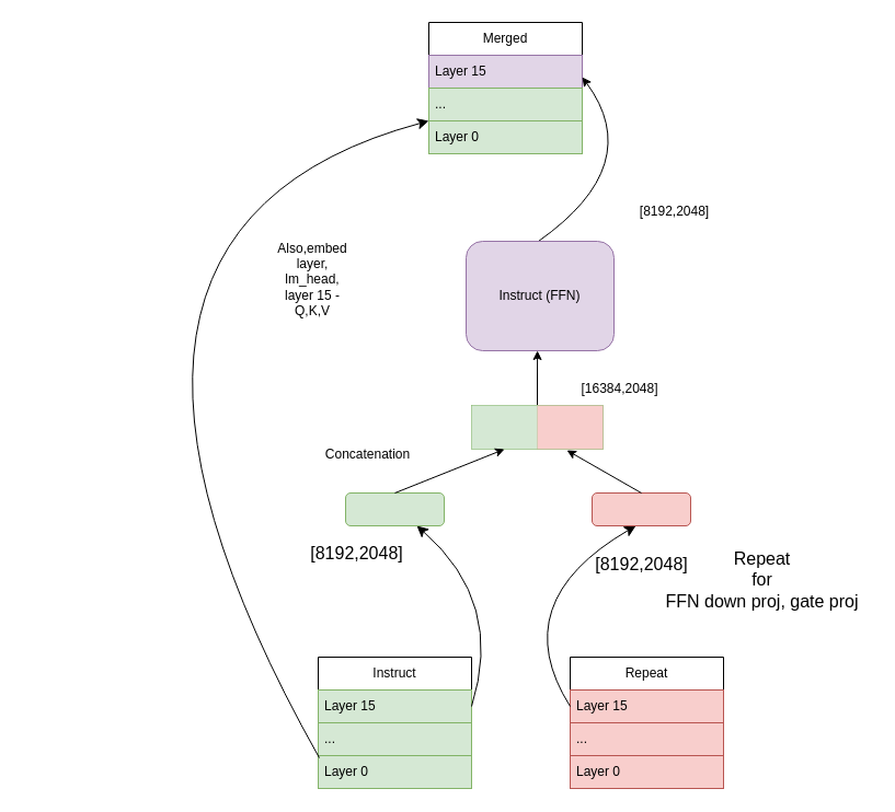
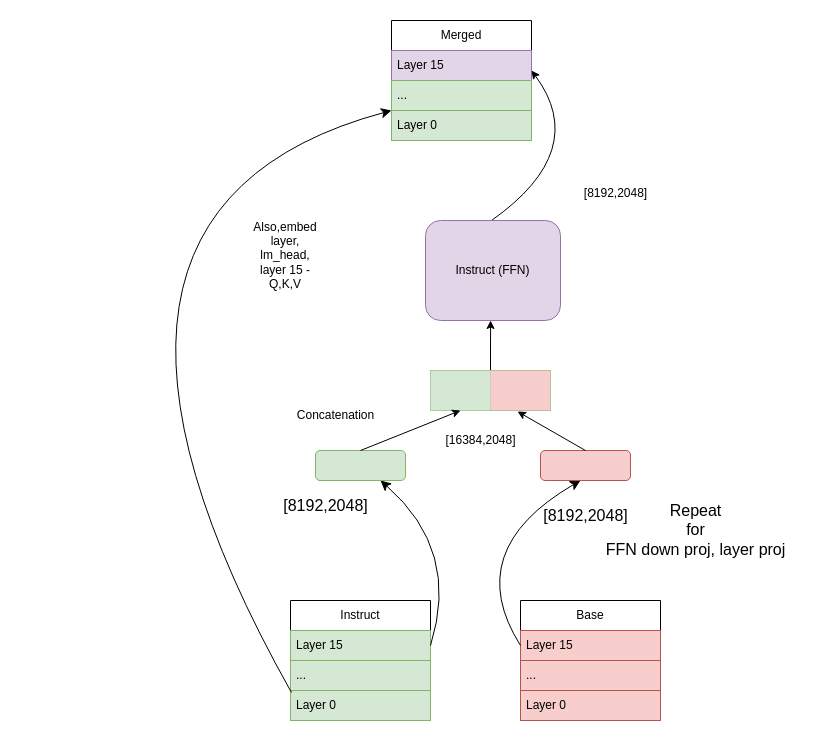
  <mxCell id="0" />
  <mxCell id="1" parent="0" />
  <mxCell id="2" value="Instruct" style="swimlane;fontStyle=0;childLayout=stackLayout;horizontal=1;startSize=30;horizontalStack=0;resizeParent=1;resizeParentMax=0;resizeLast=0;collapsible=1;marginBottom=0;whiteSpace=wrap;html=1;" parent="1" vertex="1"><mxGeometry x="290" y="600" width="140" height="120" as="geometry" /></mxCell>
  <mxCell id="3" value="Layer 15" style="text;strokeColor=#82b366;fillColor=#d5e8d4;align=left;verticalAlign=middle;spacingLeft=4;spacingRight=4;overflow=hidden;points=[[0,0.5],[1,0.5]];portConstraint=eastwest;rotatable=0;whiteSpace=wrap;html=1;" parent="2" vertex="1"><mxGeometry y="30" width="140" height="30" as="geometry" /></mxCell>
  <mxCell id="4" value="..." style="text;strokeColor=#82b366;fillColor=#d5e8d4;align=left;verticalAlign=middle;spacingLeft=4;spacingRight=4;overflow=hidden;points=[[0,0.5],[1,0.5]];portConstraint=eastwest;rotatable=0;whiteSpace=wrap;html=1;" parent="2" vertex="1"><mxGeometry y="60" width="140" height="30" as="geometry" /></mxCell>
  <mxCell id="5" value="Layer 0" style="text;strokeColor=#82b366;fillColor=#d5e8d4;align=left;verticalAlign=middle;spacingLeft=4;spacingRight=4;overflow=hidden;points=[[0,0.5],[1,0.5]];portConstraint=eastwest;rotatable=0;whiteSpace=wrap;html=1;" parent="2" vertex="1"><mxGeometry y="90" width="140" height="30" as="geometry" /></mxCell>
- <mxCell id="6" value="Repeat" style="swimlane;fontStyle=0;childLayout=stackLayout;horizontal=1;startSize=30;horizontalStack=0;resizeParent=1;resizeParentMax=0;resizeLast=0;collapsible=1;marginBottom=0;whiteSpace=wrap;html=1;" parent="1" vertex="1"><mxGeometry x="520" y="600" width="140" height="120" as="geometry" /></mxCell>
+ <mxCell id="6" value="Base" style="swimlane;fontStyle=0;childLayout=stackLayout;horizontal=1;startSize=30;horizontalStack=0;resizeParent=1;resizeParentMax=0;resizeLast=0;collapsible=1;marginBottom=0;whiteSpace=wrap;html=1;" parent="1" vertex="1"><mxGeometry x="520" y="600" width="140" height="120" as="geometry" /></mxCell>
  <mxCell id="7" value="Layer 15" style="text;strokeColor=#b85450;fillColor=#f8cecc;align=left;verticalAlign=middle;spacingLeft=4;spacingRight=4;overflow=hidden;points=[[0,0.5],[1,0.5]];portConstraint=eastwest;rotatable=0;whiteSpace=wrap;html=1;" parent="6" vertex="1"><mxGeometry y="30" width="140" height="30" as="geometry" /></mxCell>
  <mxCell id="8" value="..." style="text;strokeColor=#b85450;fillColor=#f8cecc;align=left;verticalAlign=middle;spacingLeft=4;spacingRight=4;overflow=hidden;points=[[0,0.5],[1,0.5]];portConstraint=eastwest;rotatable=0;whiteSpace=wrap;html=1;" parent="6" vertex="1"><mxGeometry y="60" width="140" height="30" as="geometry" /></mxCell>
  <mxCell id="9" value="Layer 0" style="text;strokeColor=#b85450;fillColor=#f8cecc;align=left;verticalAlign=middle;spacingLeft=4;spacingRight=4;overflow=hidden;points=[[0,0.5],[1,0.5]];portConstraint=eastwest;rotatable=0;whiteSpace=wrap;html=1;" parent="6" vertex="1"><mxGeometry y="90" width="140" height="30" as="geometry" /></mxCell>
  <mxCell id="10" value="Merged" style="swimlane;fontStyle=0;childLayout=stackLayout;horizontal=1;startSize=30;horizontalStack=0;resizeParent=1;resizeParentMax=0;resizeLast=0;collapsible=1;marginBottom=0;whiteSpace=wrap;html=1;" parent="1" vertex="1"><mxGeometry x="391" y="20" width="140" height="120" as="geometry" /></mxCell>
  <mxCell id="11" value="Layer 15" style="text;strokeColor=#9673a6;fillColor=#e1d5e7;align=left;verticalAlign=middle;spacingLeft=4;spacingRight=4;overflow=hidden;points=[[0,0.5],[1,0.5]];portConstraint=eastwest;rotatable=0;whiteSpace=wrap;html=1;" parent="10" vertex="1"><mxGeometry y="30" width="140" height="30" as="geometry" /></mxCell>
  <mxCell id="12" value="..." style="text;strokeColor=#82b366;fillColor=#d5e8d4;align=left;verticalAlign=middle;spacingLeft=4;spacingRight=4;overflow=hidden;points=[[0,0.5],[1,0.5]];portConstraint=eastwest;rotatable=0;whiteSpace=wrap;html=1;" parent="10" vertex="1"><mxGeometry y="60" width="140" height="30" as="geometry" /></mxCell>
  <mxCell id="13" value="Layer 0" style="text;strokeColor=#82b366;fillColor=#d5e8d4;align=left;verticalAlign=middle;spacingLeft=4;spacingRight=4;overflow=hidden;points=[[0,0.5],[1,0.5]];portConstraint=eastwest;rotatable=0;whiteSpace=wrap;html=1;" parent="10" vertex="1"><mxGeometry y="90" width="140" height="30" as="geometry" /></mxCell>
  <mxCell id="14" value="" style="endArrow=classic;html=1;rounded=0;fontSize=12;startSize=8;endSize=8;curved=1;exitX=0.007;exitY=0.067;exitDx=0;exitDy=0;exitPerimeter=0;entryX=0;entryY=0.75;entryDx=0;entryDy=0;" parent="1" source="5" target="10" edge="1"><mxGeometry width="50" height="50" relative="1" as="geometry"><mxPoint x="470" y="480" as="sourcePoint" /><mxPoint x="520" y="430" as="targetPoint" /><Array as="points"><mxPoint x="20" y="210" /></Array></mxGeometry></mxCell>
  <mxCell id="15" value="&lt;div&gt;Also,embed layer,&lt;/div&gt;&lt;div&gt;lm_head,&lt;/div&gt;&lt;div&gt;layer 15 - Q,K,V&lt;/div&gt;" style="text;html=1;align=center;verticalAlign=middle;whiteSpace=wrap;rounded=0;" parent="1" vertex="1"><mxGeometry x="255" y="240" width="60" height="30" as="geometry" /></mxCell>
  <mxCell id="16" value="" style="endArrow=classic;html=1;rounded=0;fontSize=12;startSize=8;endSize=8;curved=1;exitX=1;exitY=0.5;exitDx=0;exitDy=0;entryX=0.5;entryY=1;entryDx=0;entryDy=0;" parent="1" source="3" edge="1"><mxGeometry width="50" height="50" relative="1" as="geometry"><mxPoint x="470" y="550" as="sourcePoint" /><mxPoint x="380" y="480" as="targetPoint" /><Array as="points"><mxPoint x="460" y="550" /></Array></mxGeometry></mxCell>
  <mxCell id="17" value="" style="endArrow=classic;html=1;rounded=0;fontSize=12;startSize=8;endSize=8;curved=1;exitX=0;exitY=0.5;exitDx=0;exitDy=0;entryX=0.5;entryY=1;entryDx=0;entryDy=0;" parent="1" source="7" edge="1"><mxGeometry width="50" height="50" relative="1" as="geometry"><mxPoint x="510" y="645" as="sourcePoint" /><mxPoint x="580" y="480" as="targetPoint" /><Array as="points"><mxPoint x="460" y="550" /></Array></mxGeometry></mxCell>
- <mxCell id="18" value="&lt;div&gt;Repeat&lt;/div&gt;&lt;div&gt;for&lt;/div&gt;&lt;div&gt;FFN down proj, gate proj&lt;/div&gt;&lt;div&gt;&lt;br&gt;&lt;/div&gt;" style="text;html=1;align=center;verticalAlign=middle;resizable=0;points=[];autosize=1;strokeColor=none;fillColor=none;fontSize=16;" parent="1" vertex="1"><mxGeometry x="595" y="494" width="200" height="90" as="geometry" /></mxCell>
+ <mxCell id="18" value="&lt;div&gt;Repeat&lt;/div&gt;&lt;div&gt;for&lt;/div&gt;&lt;div&gt;FFN down proj, layer proj&lt;/div&gt;&lt;div&gt;&lt;br&gt;&lt;/div&gt;" style="text;html=1;align=center;verticalAlign=middle;resizable=0;points=[];autosize=1;strokeColor=none;fillColor=none;fontSize=16;" parent="1" vertex="1"><mxGeometry x="595" y="494" width="200" height="90" as="geometry" /></mxCell>
  <mxCell id="19" value="[8192,2048]" style="text;html=1;align=center;verticalAlign=middle;resizable=0;points=[];autosize=1;strokeColor=none;fillColor=none;fontSize=16;" parent="1" vertex="1"><mxGeometry x="270" y="490" width="110" height="30" as="geometry" /></mxCell>
  <mxCell id="20" value="[8192,2048]" style="text;html=1;align=center;verticalAlign=middle;resizable=0;points=[];autosize=1;strokeColor=none;fillColor=none;fontSize=16;" parent="1" vertex="1"><mxGeometry x="530" y="500" width="110" height="30" as="geometry" /></mxCell>
  <mxCell id="21" value="" style="rounded=1;whiteSpace=wrap;html=1;fillColor=#d5e8d4;strokeColor=#82b366;" parent="1" vertex="1"><mxGeometry x="315" y="450" width="90" height="30" as="geometry" /></mxCell>
  <mxCell id="22" value="" style="rounded=1;whiteSpace=wrap;html=1;fillColor=#f8cecc;strokeColor=#b85450;" parent="1" vertex="1"><mxGeometry x="540" y="450" width="90" height="30" as="geometry" /></mxCell>
  <mxCell id="23" value="" style="edgeStyle=orthogonalEdgeStyle;rounded=0;orthogonalLoop=1;jettySize=auto;html=1;" parent="1" source="24" edge="1"><mxGeometry relative="1" as="geometry"><mxPoint x="490.1" y="320" as="targetPoint" /></mxGeometry></mxCell>
  <mxCell id="24" value="" style="shape=table;startSize=0;container=1;collapsible=0;childLayout=tableLayout;fontSize=16;fillColor=#d5e8d4;strokeColor=#82b366;" parent="1" vertex="1"><mxGeometry x="430" y="370" width="120" height="40" as="geometry" /></mxCell>
  <mxCell id="25" value="" style="shape=tableRow;horizontal=0;startSize=0;swimlaneHead=0;swimlaneBody=0;strokeColor=inherit;top=0;left=0;bottom=0;right=0;collapsible=0;dropTarget=0;fillColor=none;points=[[0,0.5],[1,0.5]];portConstraint=eastwest;fontSize=16;" parent="24" vertex="1"><mxGeometry width="120" height="40" as="geometry" /></mxCell>
  <mxCell id="26" value="" style="shape=partialRectangle;html=1;whiteSpace=wrap;connectable=0;strokeColor=#82b366;overflow=hidden;fillColor=#d5e8d4;top=0;left=0;bottom=0;right=0;pointerEvents=1;fontSize=16;" parent="25" vertex="1"><mxGeometry width="60" height="40" as="geometry"><mxRectangle width="60" height="40" as="alternateBounds" /></mxGeometry></mxCell>
  <mxCell id="27" value="" style="shape=partialRectangle;html=1;whiteSpace=wrap;connectable=0;strokeColor=#b85450;overflow=hidden;fillColor=#f8cecc;top=0;left=0;bottom=0;right=0;pointerEvents=1;fontSize=16;" parent="25" vertex="1"><mxGeometry x="60" width="60" height="40" as="geometry"><mxRectangle width="60" height="40" as="alternateBounds" /></mxGeometry></mxCell>
  <mxCell id="28" value="" style="endArrow=classic;html=1;rounded=0;exitX=0.5;exitY=0;exitDx=0;exitDy=0;entryX=0.25;entryY=1;entryDx=0;entryDy=0;" parent="1" source="21" target="24" edge="1"><mxGeometry width="50" height="50" relative="1" as="geometry"><mxPoint x="400" y="450" as="sourcePoint" /><mxPoint x="430" y="410" as="targetPoint" /></mxGeometry></mxCell>
  <mxCell id="29" value="" style="endArrow=classic;html=1;rounded=0;exitX=0.5;exitY=0;exitDx=0;exitDy=0;entryX=0.725;entryY=1.025;entryDx=0;entryDy=0;entryPerimeter=0;" parent="1" source="22" target="25" edge="1"><mxGeometry width="50" height="50" relative="1" as="geometry"><mxPoint x="400" y="450" as="sourcePoint" /><mxPoint x="450" y="400" as="targetPoint" /></mxGeometry></mxCell>
  <mxCell id="30" value="Concatenation" style="text;html=1;align=center;verticalAlign=middle;resizable=0;points=[];autosize=1;strokeColor=none;fillColor=none;" parent="1" vertex="1"><mxGeometry x="285" y="400" width="100" height="30" as="geometry" /></mxCell>
- <mxCell id="31" value="[16384,2048]" style="text;html=1;align=center;verticalAlign=middle;resizable=0;points=[];autosize=1;strokeColor=none;fillColor=none;" parent="1" vertex="1"><mxGeometry x="520" y="340" width="90" height="30" as="geometry" /></mxCell>
+ <mxCell id="31" value="[16384,2048]" style="text;html=1;align=center;verticalAlign=middle;resizable=0;points=[];autosize=1;strokeColor=none;fillColor=none;" parent="1" vertex="1"><mxGeometry x="435" y="425" width="90" height="30" as="geometry" /></mxCell>
  <mxCell id="32" value="[8192,2048]" style="text;html=1;align=center;verticalAlign=middle;resizable=0;points=[];autosize=1;strokeColor=none;fillColor=none;" parent="1" vertex="1"><mxGeometry x="570" y="178" width="90" height="30" as="geometry" /></mxCell>
  <mxCell id="33" value="" style="endArrow=classic;html=1;rounded=0;exitX=0.5;exitY=0;exitDx=0;exitDy=0;curved=1;" parent="1" edge="1"><mxGeometry width="50" height="50" relative="1" as="geometry"><mxPoint x="491.005" y="220" as="sourcePoint" /><mxPoint x="531" y="70" as="targetPoint" /><Array as="points"><mxPoint x="590" y="150" /></Array></mxGeometry></mxCell>
  <mxCell id="34" value="Instruct (FFN)" style="rounded=1;whiteSpace=wrap;html=1;fillColor=#e1d5e7;strokeColor=#9673a6;" vertex="1" parent="1"><mxGeometry x="425" y="220" width="135" height="100" as="geometry" /></mxCell>
